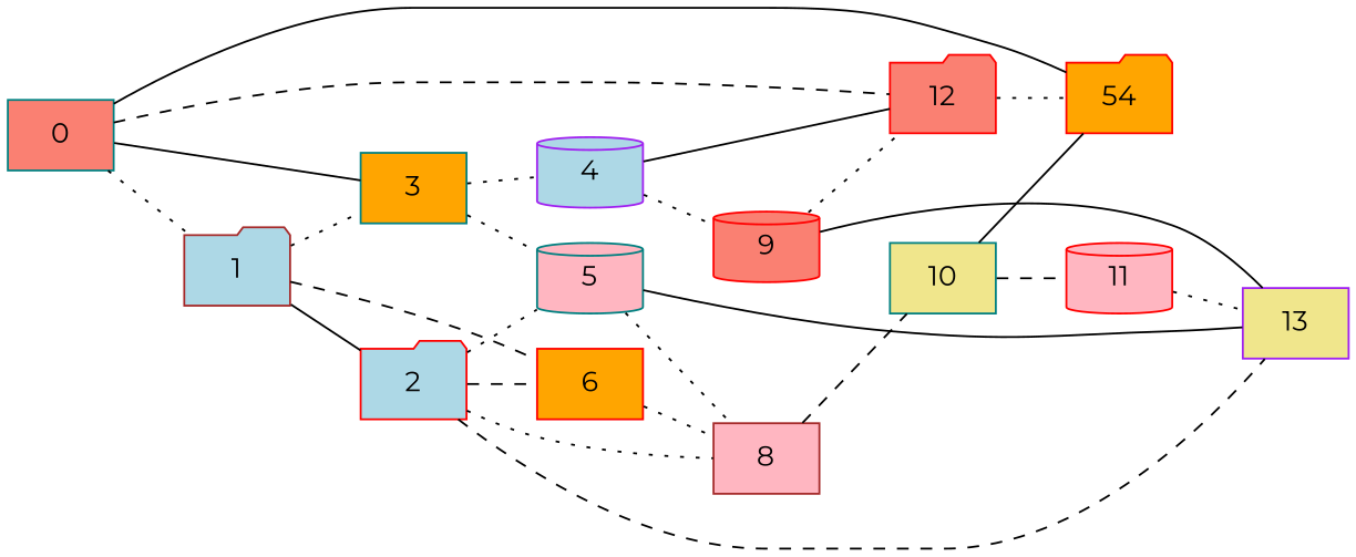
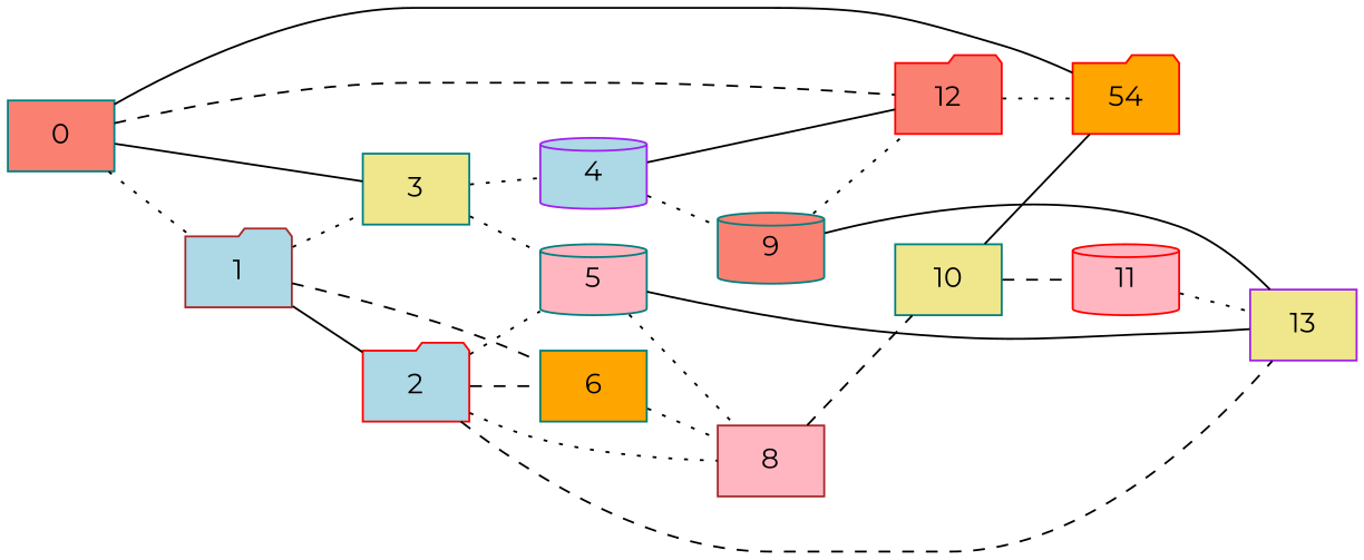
  graph {
    fontname=Montserrat
    rankdir=LR
    node [color=red fillcolor=salmon fixedsize=true fontname=Montserrat shape=box style=filled]
    edge [fontname=Montserrat style=dotted]
    0 [color=teal]
    1 [color=brown fillcolor=lightblue shape=folder]
    n3 [fillcolor=orange label=54 shape=folder]
-   3 [color=teal fillcolor=orange]
+   3 [color=teal fillcolor=khaki]
    12 [shape=folder]
    2 [fillcolor=lightblue shape=folder]
-   6 [fillcolor=orange]
+   6 [color=teal fillcolor=orange]
    5 [color=teal fillcolor=lightpink shape=cylinder]
    4 [color=purple fillcolor=lightblue shape=cylinder]
    8 [color=brown fillcolor=lightpink]
    13 [color=purple fillcolor=khaki]
    11 [fillcolor=lightpink shape=cylinder]
    10 [color=teal fillcolor=khaki]
-   9 [shape=cylinder]
+   9 [color=teal shape=cylinder]
    0 -- 1
    0 -- n3 [style=solid]
    0 -- 3 [style=solid]
    0 -- 12 [style=dashed]
    1 -- 3
    1 -- 2 [style=solid]
    1 -- 6 [style=dashed]
    3 -- 5
    3 -- 4
    12 -- n3
    2 -- 6 [style=dashed]
    2 -- 5
    2 -- 8
    2 -- 13 [style=dashed]
    6 -- 8
    5 -- 8
    5 -- 13 [style=solid]
    4 -- 12 [style=solid]
    4 -- 9
    8 -- 10 [style=dashed]
    11 -- 13
    10 -- n3 [style=solid]
    10 -- 11 [style=dashed]
    9 -- 12
    9 -- 13 [style=solid]
  }
